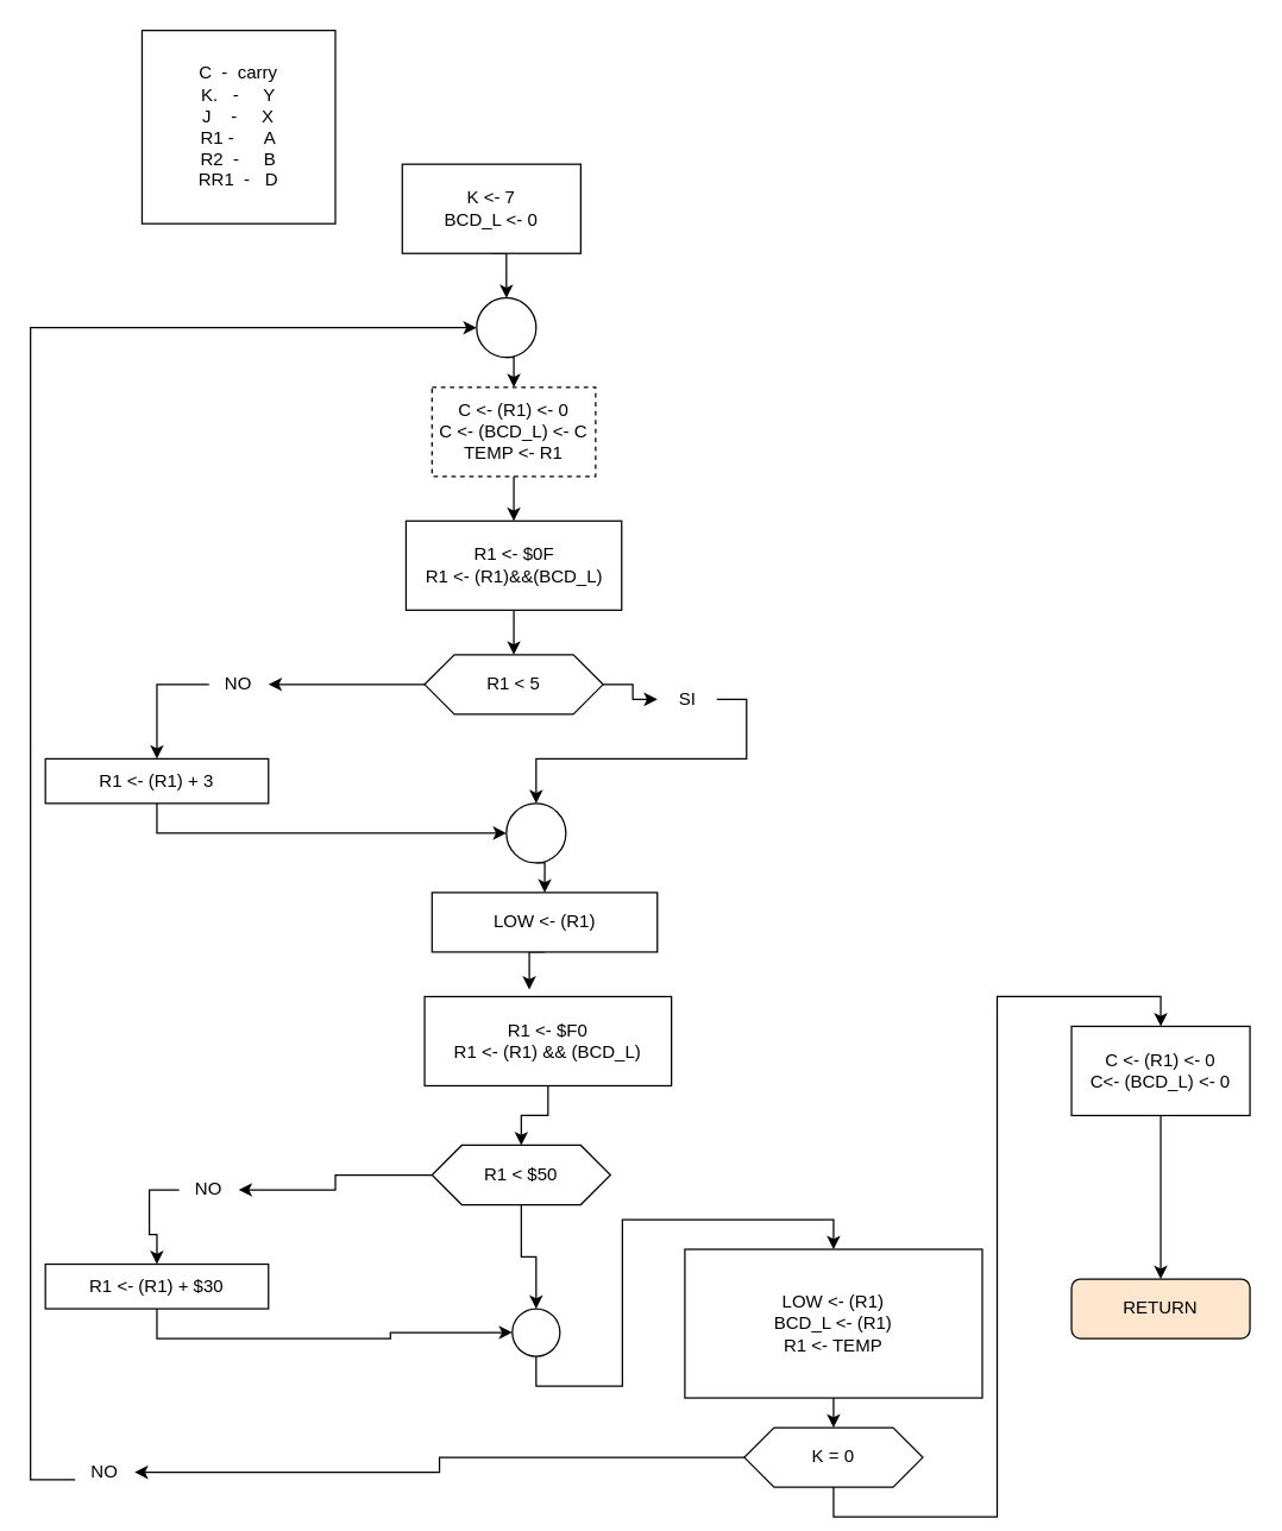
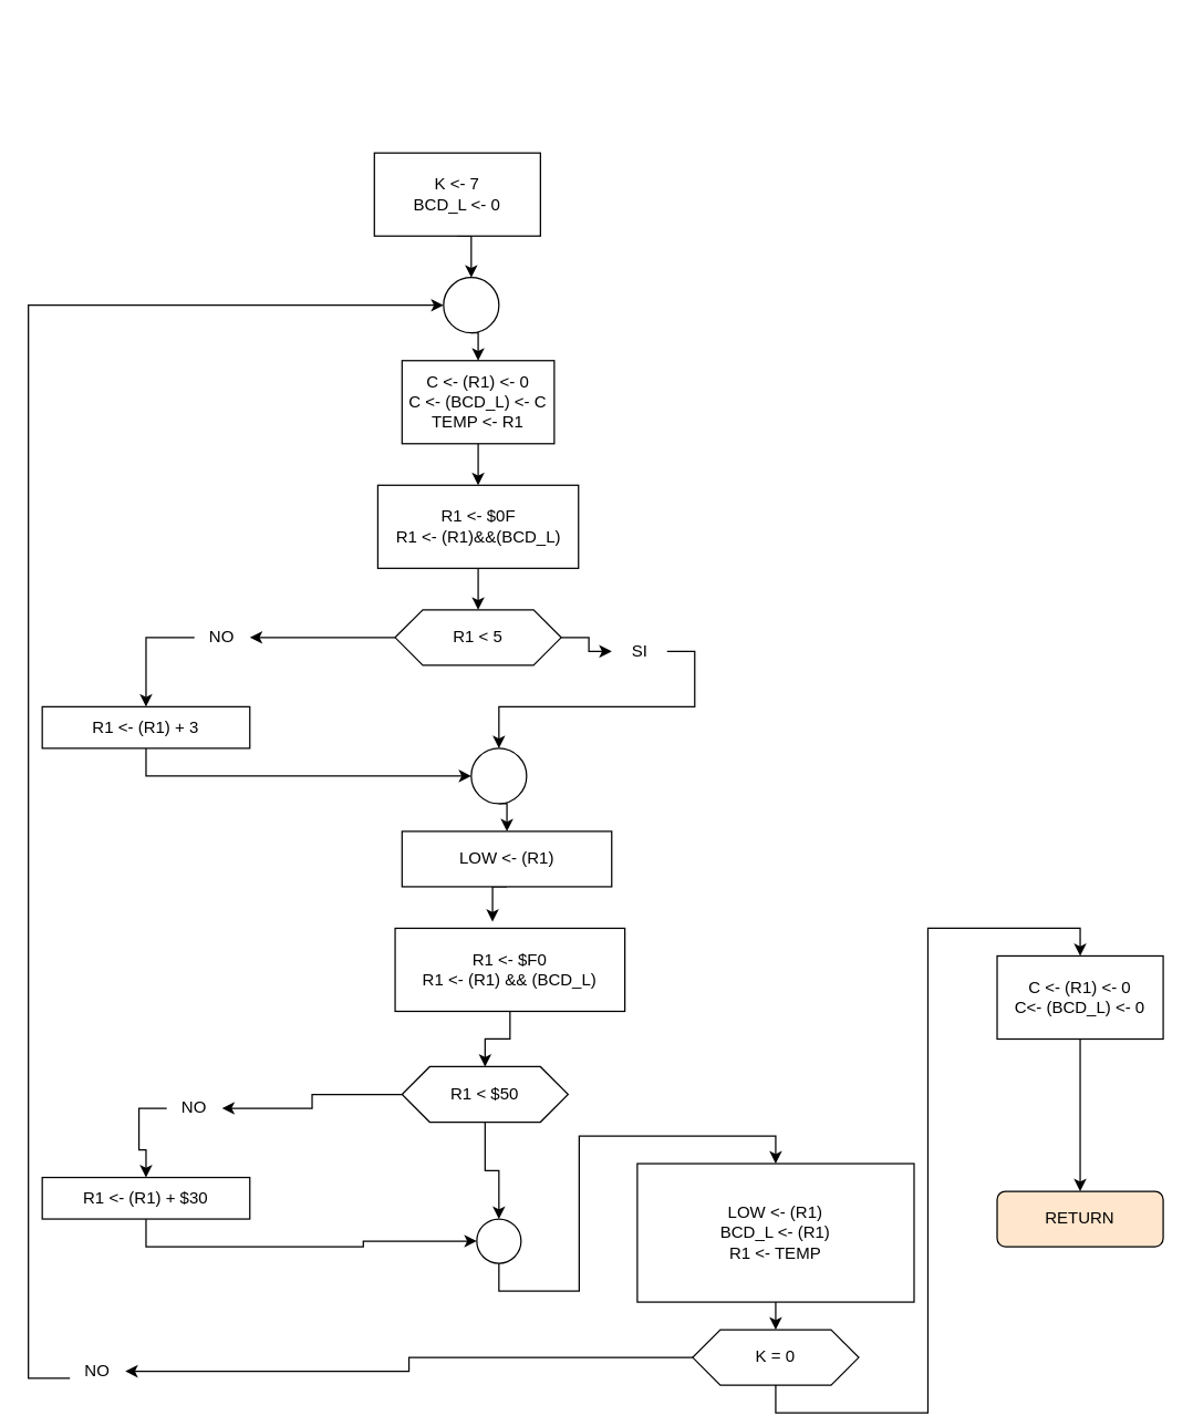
  <mxCell id="0" />
  <mxCell id="1" parent="0" />
- <mxCell id="2" value="C &amp;nbsp;- &amp;nbsp;carry&lt;br&gt;K. &amp;nbsp; - &amp;nbsp; &amp;nbsp; Y&lt;br&gt;J &amp;nbsp; &amp;nbsp;- &amp;nbsp; &amp;nbsp; X&lt;br&gt;R1 - &amp;nbsp; &amp;nbsp; &amp;nbsp;A&lt;br&gt;R2 &amp;nbsp;- &amp;nbsp; &amp;nbsp; B&lt;br&gt;RR1 &amp;nbsp;- &amp;nbsp; D" style="whiteSpace=wrap;html=1;aspect=fixed;" parent="1" vertex="1"><mxGeometry x="95" y="20" width="130" height="130" as="geometry" /></mxCell>
  <mxCell id="3" style="edgeStyle=orthogonalEdgeStyle;rounded=0;orthogonalLoop=1;jettySize=auto;html=1;exitX=0.5;exitY=1;exitDx=0;exitDy=0;entryX=0.5;entryY=0;entryDx=0;entryDy=0;" parent="1" source="4" target="6" edge="1"><mxGeometry relative="1" as="geometry" /></mxCell>
  <mxCell id="4" value="K &amp;lt;- 7&lt;br&gt;BCD_L &amp;lt;- 0" style="rounded=0;whiteSpace=wrap;html=1;" parent="1" vertex="1"><mxGeometry x="270" y="110" width="120" height="60" as="geometry" /></mxCell>
  <mxCell id="5" style="edgeStyle=orthogonalEdgeStyle;rounded=0;orthogonalLoop=1;jettySize=auto;html=1;exitX=0.5;exitY=1;exitDx=0;exitDy=0;entryX=0.5;entryY=0;entryDx=0;entryDy=0;" parent="1" source="6" target="8" edge="1"><mxGeometry relative="1" as="geometry" /></mxCell>
  <mxCell id="6" value="" style="ellipse;whiteSpace=wrap;html=1;aspect=fixed;" parent="1" vertex="1"><mxGeometry x="320" y="200" width="40" height="40" as="geometry" /></mxCell>
  <mxCell id="7" style="edgeStyle=orthogonalEdgeStyle;rounded=0;orthogonalLoop=1;jettySize=auto;html=1;exitX=0.5;exitY=1;exitDx=0;exitDy=0;entryX=0.5;entryY=0;entryDx=0;entryDy=0;" parent="1" source="8" target="10" edge="1"><mxGeometry relative="1" as="geometry" /></mxCell>
- <mxCell id="8" value="C &amp;lt;- (R1) &amp;lt;- 0&lt;br&gt;C &amp;lt;- (BCD_L) &amp;lt;- C&lt;br&gt;TEMP&amp;nbsp;&amp;lt;- R1" style="rounded=0;whiteSpace=wrap;html=1;dashed=1;" parent="1" vertex="1"><mxGeometry x="290" y="260" width="110" height="60" as="geometry" /></mxCell>
+ <mxCell id="8" value="C &amp;lt;- (R1) &amp;lt;- 0&lt;br&gt;C &amp;lt;- (BCD_L) &amp;lt;- C&lt;br&gt;TEMP&amp;nbsp;&amp;lt;- R1" style="rounded=0;whiteSpace=wrap;html=1;" parent="1" vertex="1"><mxGeometry x="290" y="260" width="110" height="60" as="geometry" /></mxCell>
  <mxCell id="9" style="edgeStyle=orthogonalEdgeStyle;rounded=0;orthogonalLoop=1;jettySize=auto;html=1;exitX=0.5;exitY=1;exitDx=0;exitDy=0;entryX=0.5;entryY=0;entryDx=0;entryDy=0;" parent="1" source="10" target="13" edge="1"><mxGeometry relative="1" as="geometry" /></mxCell>
  <mxCell id="10" value="R1 &amp;lt;- $0F&lt;br&gt;R1 &amp;lt;- (R1)&amp;amp;&amp;amp;(BCD_L)" style="rounded=0;whiteSpace=wrap;html=1;" parent="1" vertex="1"><mxGeometry x="272.5" y="350" width="145" height="60" as="geometry" /></mxCell>
  <mxCell id="11" style="edgeStyle=orthogonalEdgeStyle;rounded=0;orthogonalLoop=1;jettySize=auto;html=1;exitX=0;exitY=0.5;exitDx=0;exitDy=0;" parent="1" source="13" target="15" edge="1"><mxGeometry relative="1" as="geometry" /></mxCell>
  <mxCell id="12" style="edgeStyle=orthogonalEdgeStyle;rounded=0;orthogonalLoop=1;jettySize=auto;html=1;exitX=1;exitY=0.5;exitDx=0;exitDy=0;" edge="1" parent="1" source="13" target="44"><mxGeometry relative="1" as="geometry" /></mxCell>
  <mxCell id="13" value="R1 &amp;lt; 5" style="shape=hexagon;perimeter=hexagonPerimeter2;whiteSpace=wrap;html=1;fixedSize=1;" parent="1" vertex="1"><mxGeometry x="285" y="440" width="120" height="40" as="geometry" /></mxCell>
  <mxCell id="14" style="edgeStyle=orthogonalEdgeStyle;rounded=0;orthogonalLoop=1;jettySize=auto;html=1;exitX=0;exitY=0.5;exitDx=0;exitDy=0;" parent="1" source="15" target="17" edge="1"><mxGeometry relative="1" as="geometry" /></mxCell>
  <mxCell id="15" value="NO" style="text;html=1;strokeColor=none;fillColor=none;align=center;verticalAlign=middle;whiteSpace=wrap;rounded=0;" parent="1" vertex="1"><mxGeometry x="140" y="450" width="40" height="20" as="geometry" /></mxCell>
  <mxCell id="16" style="edgeStyle=orthogonalEdgeStyle;rounded=0;orthogonalLoop=1;jettySize=auto;html=1;exitX=0.5;exitY=1;exitDx=0;exitDy=0;entryX=0;entryY=0.5;entryDx=0;entryDy=0;" parent="1" source="17" target="19" edge="1"><mxGeometry relative="1" as="geometry" /></mxCell>
  <mxCell id="17" value="R1 &amp;lt;- (R1) + 3" style="rounded=0;whiteSpace=wrap;html=1;" parent="1" vertex="1"><mxGeometry x="30" y="510" width="150" height="30" as="geometry" /></mxCell>
  <mxCell id="18" style="edgeStyle=orthogonalEdgeStyle;rounded=0;orthogonalLoop=1;jettySize=auto;html=1;exitX=0.5;exitY=1;exitDx=0;exitDy=0;entryX=0.5;entryY=0;entryDx=0;entryDy=0;" parent="1" source="19" target="21" edge="1"><mxGeometry relative="1" as="geometry" /></mxCell>
  <mxCell id="19" value="" style="ellipse;whiteSpace=wrap;html=1;aspect=fixed;" parent="1" vertex="1"><mxGeometry x="340" y="540" width="40" height="40" as="geometry" /></mxCell>
  <mxCell id="20" style="edgeStyle=orthogonalEdgeStyle;rounded=0;orthogonalLoop=1;jettySize=auto;html=1;exitX=0.5;exitY=1;exitDx=0;exitDy=0;entryX=0.424;entryY=-0.078;entryDx=0;entryDy=0;entryPerimeter=0;" parent="1" source="21" target="23" edge="1"><mxGeometry relative="1" as="geometry" /></mxCell>
  <mxCell id="21" value="LOW &amp;lt;- (R1)" style="rounded=0;whiteSpace=wrap;html=1;" parent="1" vertex="1"><mxGeometry x="290" y="600" width="151.5" height="40" as="geometry" /></mxCell>
  <mxCell id="22" style="edgeStyle=orthogonalEdgeStyle;rounded=0;orthogonalLoop=1;jettySize=auto;html=1;exitX=0.5;exitY=1;exitDx=0;exitDy=0;entryX=0.5;entryY=0;entryDx=0;entryDy=0;" parent="1" source="23" target="26" edge="1"><mxGeometry relative="1" as="geometry" /></mxCell>
  <mxCell id="23" value="R1 &amp;lt;- $F0&lt;br&gt;R1 &amp;lt;- (R1) &amp;amp;&amp;amp; (BCD_L)" style="rounded=0;whiteSpace=wrap;html=1;" parent="1" vertex="1"><mxGeometry x="285" y="670" width="166" height="60" as="geometry" /></mxCell>
  <mxCell id="24" style="edgeStyle=orthogonalEdgeStyle;rounded=0;orthogonalLoop=1;jettySize=auto;html=1;exitX=0;exitY=0.5;exitDx=0;exitDy=0;entryX=1;entryY=0.5;entryDx=0;entryDy=0;" parent="1" source="26" target="28" edge="1"><mxGeometry relative="1" as="geometry" /></mxCell>
  <mxCell id="25" style="edgeStyle=orthogonalEdgeStyle;rounded=0;orthogonalLoop=1;jettySize=auto;html=1;exitX=0.5;exitY=1;exitDx=0;exitDy=0;entryX=0.5;entryY=0;entryDx=0;entryDy=0;" parent="1" source="26" target="32" edge="1"><mxGeometry relative="1" as="geometry" /></mxCell>
  <mxCell id="26" value="R1 &amp;lt; $50" style="shape=hexagon;perimeter=hexagonPerimeter2;whiteSpace=wrap;html=1;fixedSize=1;" parent="1" vertex="1"><mxGeometry x="290" y="770" width="120" height="40" as="geometry" /></mxCell>
  <mxCell id="27" style="edgeStyle=orthogonalEdgeStyle;rounded=0;orthogonalLoop=1;jettySize=auto;html=1;exitX=0;exitY=0.5;exitDx=0;exitDy=0;" parent="1" source="28" target="30" edge="1"><mxGeometry relative="1" as="geometry" /></mxCell>
  <mxCell id="28" value="NO" style="text;html=1;strokeColor=none;fillColor=none;align=center;verticalAlign=middle;whiteSpace=wrap;rounded=0;" parent="1" vertex="1"><mxGeometry x="119.94" y="790" width="40" height="20" as="geometry" /></mxCell>
  <mxCell id="29" style="edgeStyle=orthogonalEdgeStyle;rounded=0;orthogonalLoop=1;jettySize=auto;html=1;exitX=0.5;exitY=1;exitDx=0;exitDy=0;entryX=0;entryY=0.5;entryDx=0;entryDy=0;" parent="1" source="30" target="32" edge="1"><mxGeometry relative="1" as="geometry" /></mxCell>
  <mxCell id="30" value="R1 &amp;lt;- (R1) + $30" style="rounded=0;whiteSpace=wrap;html=1;" parent="1" vertex="1"><mxGeometry x="30" y="850" width="150" height="30" as="geometry" /></mxCell>
  <mxCell id="31" style="edgeStyle=orthogonalEdgeStyle;rounded=0;orthogonalLoop=1;jettySize=auto;html=1;exitX=0.5;exitY=1;exitDx=0;exitDy=0;entryX=0.5;entryY=0;entryDx=0;entryDy=0;" parent="1" source="32" target="34" edge="1"><mxGeometry relative="1" as="geometry" /></mxCell>
  <mxCell id="32" value="" style="ellipse;whiteSpace=wrap;html=1;aspect=fixed;" parent="1" vertex="1"><mxGeometry x="344" y="880" width="32" height="32" as="geometry" /></mxCell>
  <mxCell id="33" style="edgeStyle=orthogonalEdgeStyle;rounded=0;orthogonalLoop=1;jettySize=auto;html=1;exitX=0.5;exitY=1;exitDx=0;exitDy=0;entryX=0.5;entryY=0;entryDx=0;entryDy=0;" parent="1" source="34" target="37" edge="1"><mxGeometry relative="1" as="geometry" /></mxCell>
  <mxCell id="34" value="LOW &amp;lt;- (R1)&lt;br&gt;BCD_L &amp;lt;- (R1)&lt;br&gt;R1 &amp;lt;- TEMP" style="rounded=0;whiteSpace=wrap;html=1;" parent="1" vertex="1"><mxGeometry x="460" y="840" width="200" height="100" as="geometry" /></mxCell>
  <mxCell id="35" style="edgeStyle=orthogonalEdgeStyle;rounded=0;orthogonalLoop=1;jettySize=auto;html=1;exitX=0;exitY=0.5;exitDx=0;exitDy=0;entryX=1;entryY=0.5;entryDx=0;entryDy=0;" parent="1" source="37" target="39" edge="1"><mxGeometry relative="1" as="geometry" /></mxCell>
  <mxCell id="36" style="edgeStyle=orthogonalEdgeStyle;rounded=0;orthogonalLoop=1;jettySize=auto;html=1;exitX=0.5;exitY=1;exitDx=0;exitDy=0;entryX=0.5;entryY=0;entryDx=0;entryDy=0;" parent="1" source="37" target="41" edge="1"><mxGeometry relative="1" as="geometry" /></mxCell>
  <mxCell id="37" value="K = 0" style="shape=hexagon;perimeter=hexagonPerimeter2;whiteSpace=wrap;html=1;fixedSize=1;" parent="1" vertex="1"><mxGeometry x="500" y="960" width="120" height="40" as="geometry" /></mxCell>
  <mxCell id="38" style="edgeStyle=orthogonalEdgeStyle;rounded=0;orthogonalLoop=1;jettySize=auto;html=1;exitX=0;exitY=0.75;exitDx=0;exitDy=0;entryX=0;entryY=0.5;entryDx=0;entryDy=0;" parent="1" source="39" target="6" edge="1"><mxGeometry relative="1" as="geometry"><Array as="points"><mxPoint x="20" y="995" /><mxPoint x="20" y="220" /></Array></mxGeometry></mxCell>
  <mxCell id="39" value="NO" style="text;html=1;strokeColor=none;fillColor=none;align=center;verticalAlign=middle;whiteSpace=wrap;rounded=0;" parent="1" vertex="1"><mxGeometry x="50" y="980" width="40" height="20" as="geometry" /></mxCell>
  <mxCell id="40" style="edgeStyle=orthogonalEdgeStyle;rounded=0;orthogonalLoop=1;jettySize=auto;html=1;exitX=0.5;exitY=1;exitDx=0;exitDy=0;entryX=0.5;entryY=0;entryDx=0;entryDy=0;" parent="1" source="41" target="42" edge="1"><mxGeometry relative="1" as="geometry" /></mxCell>
  <mxCell id="41" value="C &amp;lt;- (R1) &amp;lt;- 0&lt;br&gt;C&amp;lt;- (BCD_L) &amp;lt;- 0" style="rounded=0;whiteSpace=wrap;html=1;" parent="1" vertex="1"><mxGeometry x="720" y="690" width="120" height="60" as="geometry" /></mxCell>
  <mxCell id="42" value="RETURN" style="rounded=1;whiteSpace=wrap;html=1;fillColor=#ffe6cc;" parent="1" vertex="1"><mxGeometry x="720" y="860" width="120" height="40" as="geometry" /></mxCell>
  <mxCell id="43" style="edgeStyle=orthogonalEdgeStyle;rounded=0;orthogonalLoop=1;jettySize=auto;html=1;exitX=1;exitY=0.5;exitDx=0;exitDy=0;" edge="1" parent="1" source="44" target="19"><mxGeometry relative="1" as="geometry" /></mxCell>
  <mxCell id="44" value="SI" style="text;html=1;strokeColor=none;fillColor=none;align=center;verticalAlign=middle;whiteSpace=wrap;rounded=0;" vertex="1" parent="1"><mxGeometry x="441.5" y="460" width="40" height="20" as="geometry" /></mxCell>
